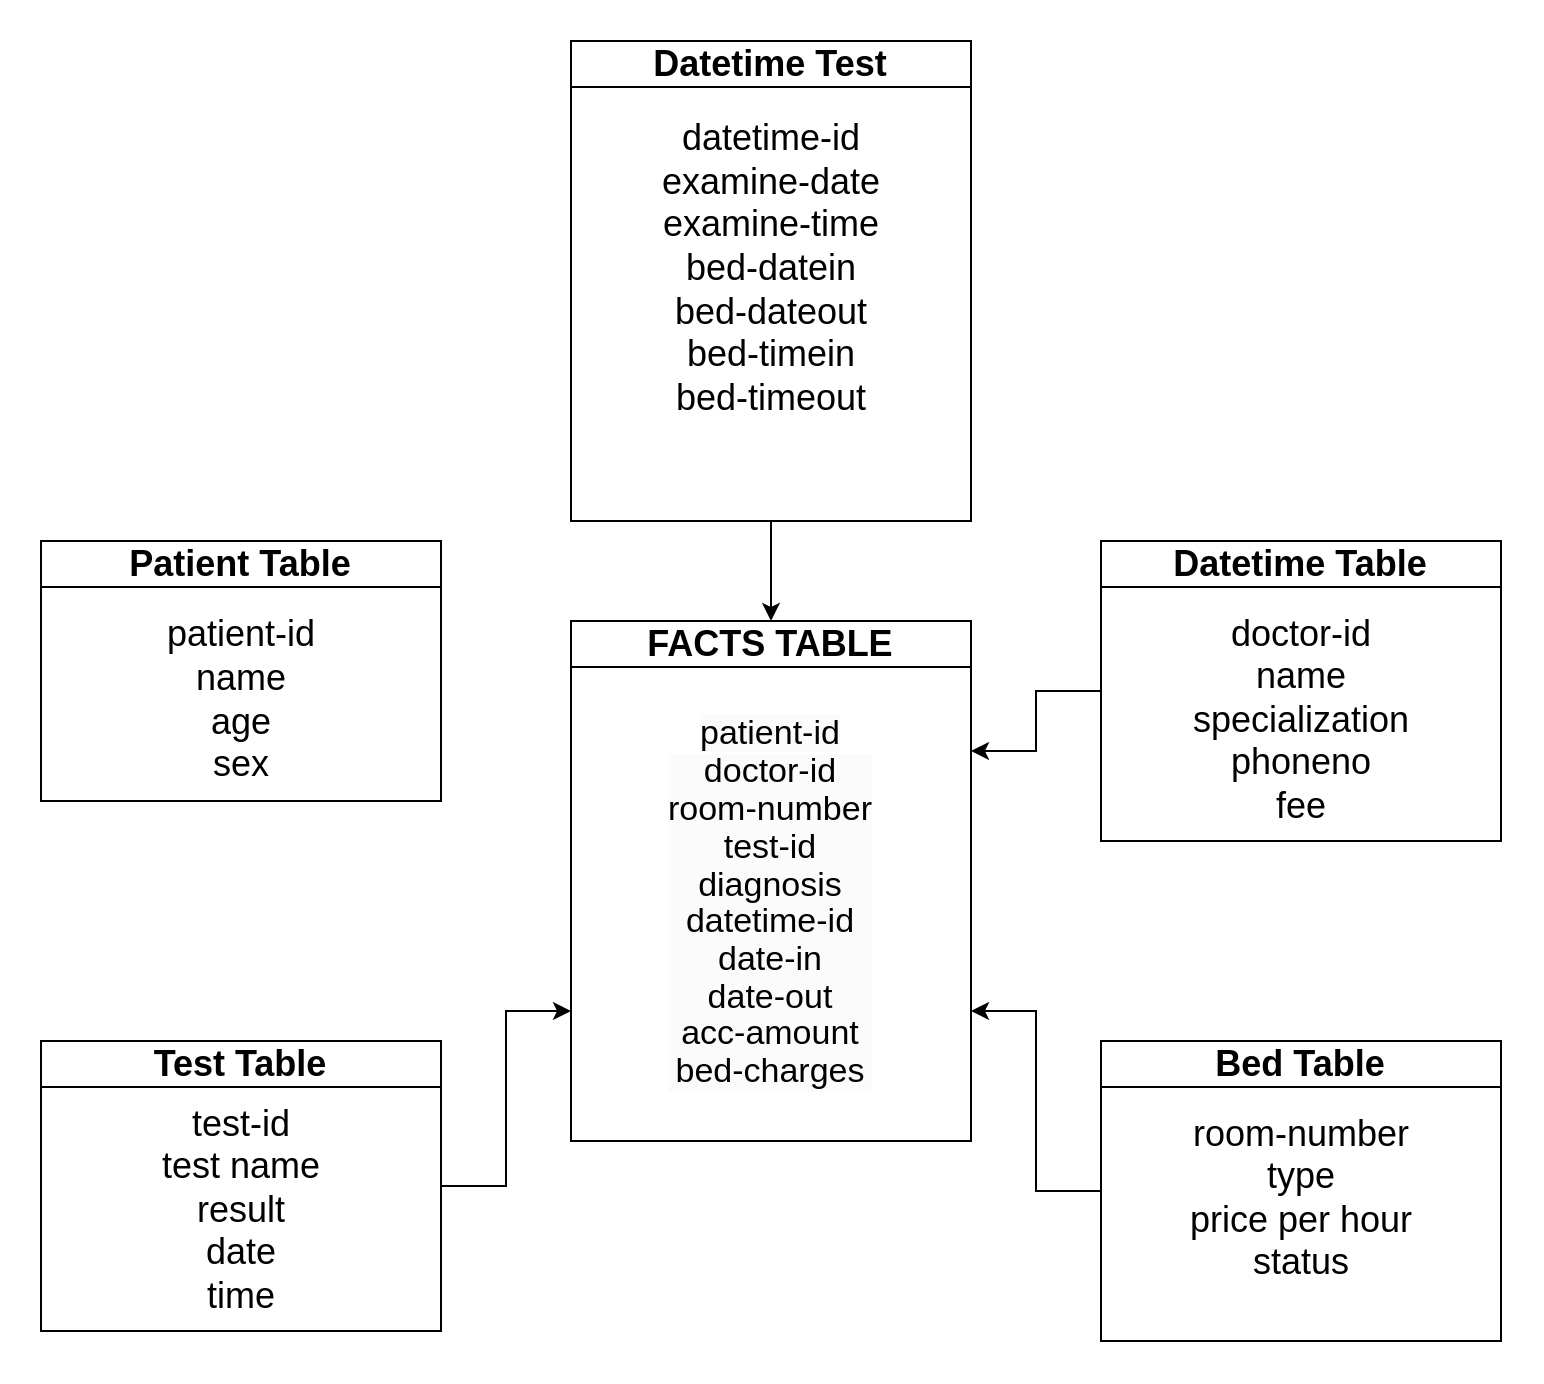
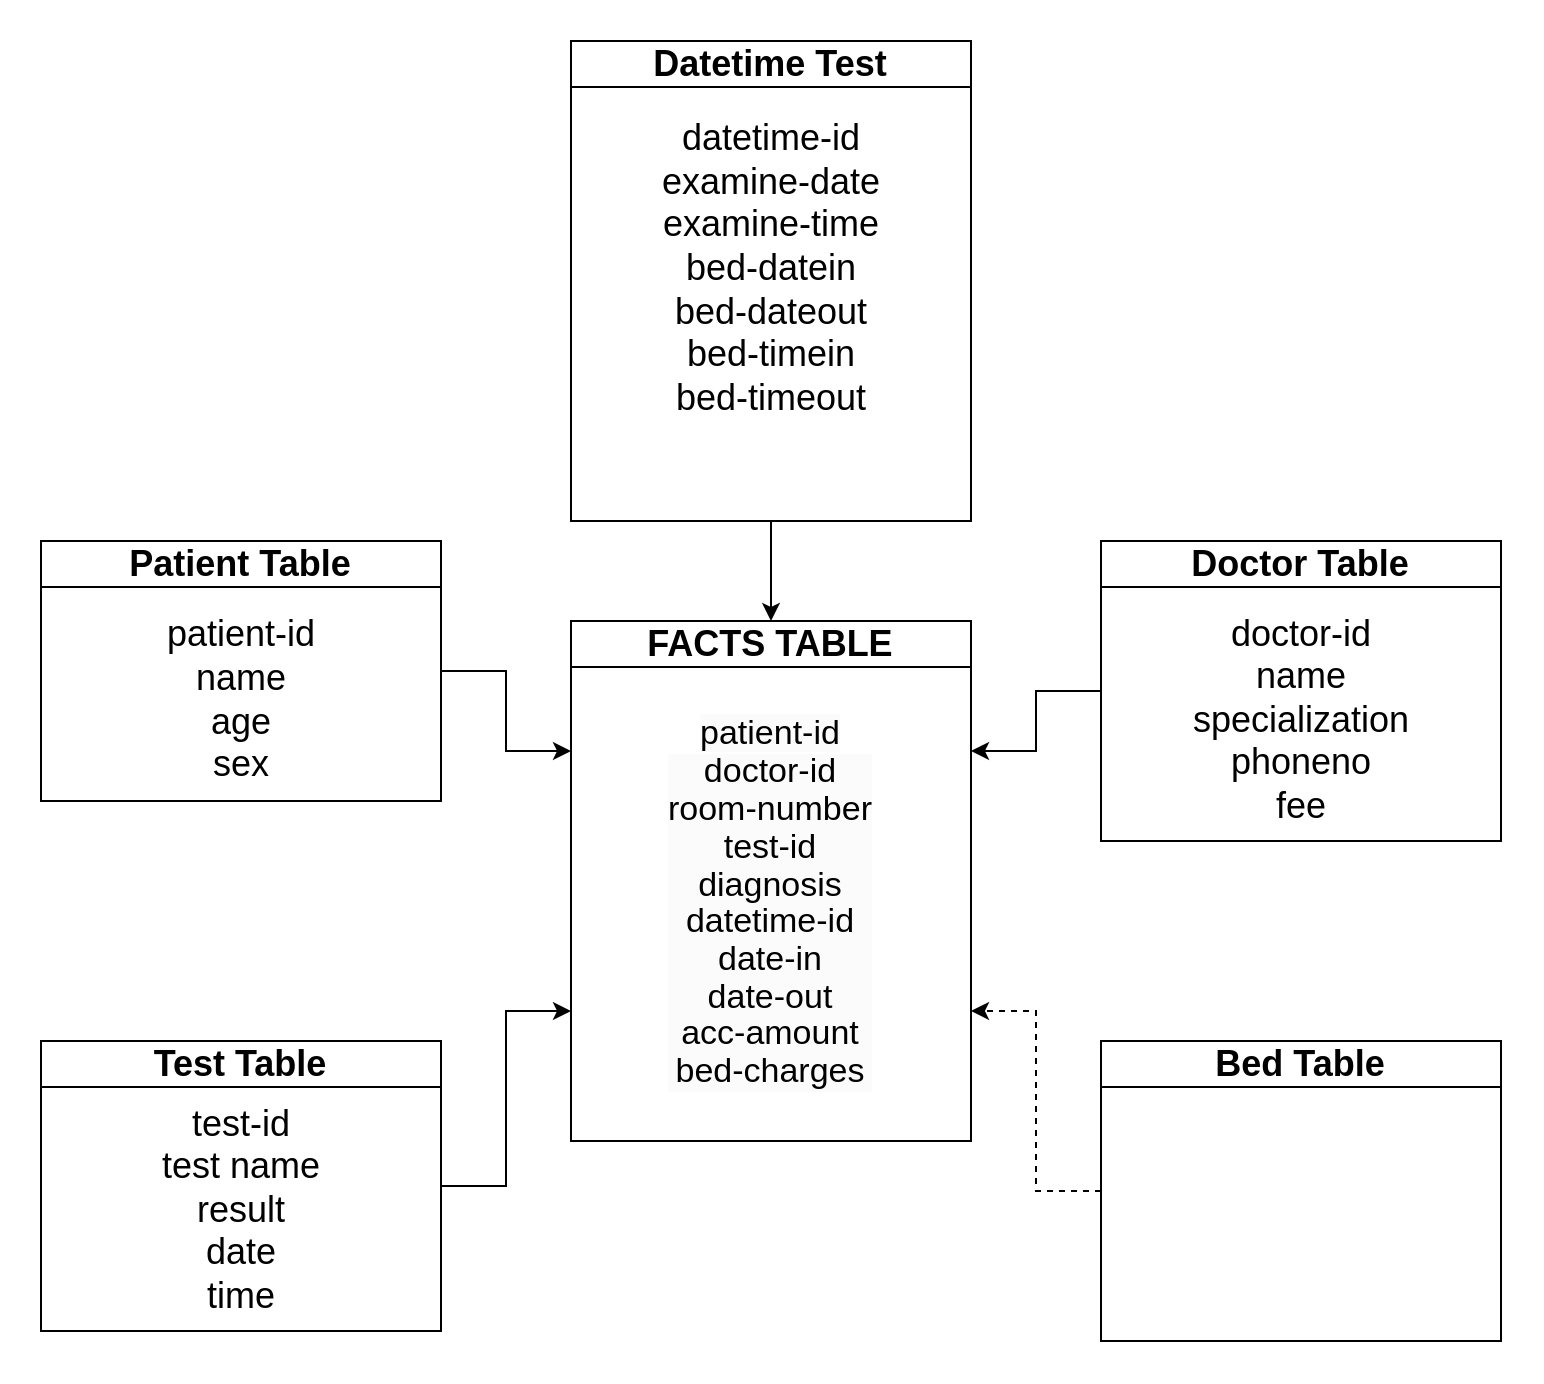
  <mxCell id="0" />
  <mxCell id="1" parent="0" />
  <mxCell id="2" value="&lt;font style=&quot;font-size: 18px;&quot;&gt;FACTS TABLE&lt;/font&gt;" style="swimlane;whiteSpace=wrap;html=1;" vertex="1" parent="1"><mxGeometry x="285" y="310" width="200" height="260" as="geometry" /></mxCell>
  <mxCell id="3" value="&lt;font style=&quot;forced-color-adjust: none; color: rgb(0, 0, 0); font-family: Helvetica; font-style: normal; font-variant-ligatures: normal; font-variant-caps: normal; font-weight: 400; letter-spacing: normal; orphans: 2; text-indent: 0px; text-transform: none; widows: 2; word-spacing: 0px; -webkit-text-stroke-width: 0px; white-space: nowrap; background-color: rgb(251, 251, 251); text-decoration-thickness: initial; text-decoration-style: initial; text-decoration-color: initial; line-height: 110%;&quot;&gt;patient-id&lt;/font&gt;&lt;div style=&quot;forced-color-adjust: none; color: rgb(0, 0, 0); font-family: Helvetica; font-style: normal; font-variant-ligatures: normal; font-variant-caps: normal; font-weight: 400; letter-spacing: normal; orphans: 2; text-indent: 0px; text-transform: none; widows: 2; word-spacing: 0px; -webkit-text-stroke-width: 0px; white-space: nowrap; background-color: rgb(251, 251, 251); text-decoration-thickness: initial; text-decoration-style: initial; text-decoration-color: initial; line-height: 110%;&quot;&gt;&lt;font style=&quot;forced-color-adjust: none; line-height: 110%;&quot;&gt;doctor-id&lt;/font&gt;&lt;/div&gt;&lt;div style=&quot;forced-color-adjust: none; color: rgb(0, 0, 0); font-family: Helvetica; font-style: normal; font-variant-ligatures: normal; font-variant-caps: normal; font-weight: 400; letter-spacing: normal; orphans: 2; text-indent: 0px; text-transform: none; widows: 2; word-spacing: 0px; -webkit-text-stroke-width: 0px; white-space: nowrap; background-color: rgb(251, 251, 251); text-decoration-thickness: initial; text-decoration-style: initial; text-decoration-color: initial; line-height: 110%;&quot;&gt;&lt;font style=&quot;forced-color-adjust: none; line-height: 110%;&quot;&gt;room-number&lt;/font&gt;&lt;/div&gt;&lt;div style=&quot;forced-color-adjust: none; color: rgb(0, 0, 0); font-family: Helvetica; font-style: normal; font-variant-ligatures: normal; font-variant-caps: normal; font-weight: 400; letter-spacing: normal; orphans: 2; text-indent: 0px; text-transform: none; widows: 2; word-spacing: 0px; -webkit-text-stroke-width: 0px; white-space: nowrap; background-color: rgb(251, 251, 251); text-decoration-thickness: initial; text-decoration-style: initial; text-decoration-color: initial; line-height: 110%;&quot;&gt;&lt;font style=&quot;forced-color-adjust: none; line-height: 110%;&quot;&gt;test-id&lt;/font&gt;&lt;/div&gt;&lt;div style=&quot;forced-color-adjust: none; color: rgb(0, 0, 0); font-family: Helvetica; font-style: normal; font-variant-ligatures: normal; font-variant-caps: normal; font-weight: 400; letter-spacing: normal; orphans: 2; text-indent: 0px; text-transform: none; widows: 2; word-spacing: 0px; -webkit-text-stroke-width: 0px; white-space: nowrap; background-color: rgb(251, 251, 251); text-decoration-thickness: initial; text-decoration-style: initial; text-decoration-color: initial; line-height: 110%;&quot;&gt;&lt;font style=&quot;forced-color-adjust: none; line-height: 110%;&quot;&gt;diagnosis&lt;/font&gt;&lt;/div&gt;&lt;div style=&quot;forced-color-adjust: none; color: rgb(0, 0, 0); font-family: Helvetica; font-style: normal; font-variant-ligatures: normal; font-variant-caps: normal; font-weight: 400; letter-spacing: normal; orphans: 2; text-indent: 0px; text-transform: none; widows: 2; word-spacing: 0px; -webkit-text-stroke-width: 0px; white-space: nowrap; background-color: rgb(251, 251, 251); text-decoration-thickness: initial; text-decoration-style: initial; text-decoration-color: initial; line-height: 110%;&quot;&gt;&lt;font style=&quot;forced-color-adjust: none; line-height: 110%;&quot;&gt;datetime-id&lt;/font&gt;&lt;/div&gt;&lt;div style=&quot;forced-color-adjust: none; color: rgb(0, 0, 0); font-family: Helvetica; font-style: normal; font-variant-ligatures: normal; font-variant-caps: normal; font-weight: 400; letter-spacing: normal; orphans: 2; text-indent: 0px; text-transform: none; widows: 2; word-spacing: 0px; -webkit-text-stroke-width: 0px; white-space: nowrap; background-color: rgb(251, 251, 251); text-decoration-thickness: initial; text-decoration-style: initial; text-decoration-color: initial; line-height: 110%;&quot;&gt;&lt;div style=&quot;forced-color-adjust: none;&quot;&gt;&lt;div style=&quot;forced-color-adjust: none;&quot;&gt;&lt;font style=&quot;forced-color-adjust: none; line-height: 110%;&quot;&gt;date-in&lt;/font&gt;&lt;/div&gt;&lt;div style=&quot;forced-color-adjust: none;&quot;&gt;&lt;font style=&quot;forced-color-adjust: none; line-height: 110%;&quot;&gt;date-out&lt;/font&gt;&lt;/div&gt;&lt;/div&gt;&lt;div style=&quot;forced-color-adjust: none;&quot;&gt;&lt;font style=&quot;forced-color-adjust: none; line-height: 110%;&quot;&gt;acc-amount&lt;/font&gt;&lt;/div&gt;&lt;/div&gt;&lt;div style=&quot;forced-color-adjust: none; color: rgb(0, 0, 0); font-family: Helvetica; font-style: normal; font-variant-ligatures: normal; font-variant-caps: normal; font-weight: 400; letter-spacing: normal; orphans: 2; text-indent: 0px; text-transform: none; widows: 2; word-spacing: 0px; -webkit-text-stroke-width: 0px; white-space: nowrap; background-color: rgb(251, 251, 251); text-decoration-thickness: initial; text-decoration-style: initial; text-decoration-color: initial; line-height: 110%;&quot;&gt;&lt;font style=&quot;forced-color-adjust: none; line-height: 110%;&quot;&gt;bed-charges&lt;/font&gt;&lt;/div&gt;" style="text;whiteSpace=wrap;html=1;align=center;fontSize=17;" vertex="1" parent="2"><mxGeometry x="45" y="40" width="110" height="200" as="geometry" /></mxCell>
- <mxCell id="4" style="edgeStyle=orthogonalEdgeStyle;rounded=0;orthogonalLoop=1;jettySize=auto;html=1;exitX=0;exitY=0.5;exitDx=0;exitDy=0;entryX=1;entryY=0.75;entryDx=0;entryDy=0;" edge="1" parent="1" source="5" target="2"><mxGeometry relative="1" as="geometry" /></mxCell>
+ <mxCell id="4" style="edgeStyle=orthogonalEdgeStyle;rounded=0;orthogonalLoop=1;jettySize=auto;html=1;exitX=0;exitY=0.5;exitDx=0;exitDy=0;entryX=1;entryY=0.75;entryDx=0;entryDy=0;dashed=1;" edge="1" parent="1" source="5" target="2"><mxGeometry relative="1" as="geometry" /></mxCell>
  <mxCell id="5" value="&lt;font style=&quot;font-size: 18px;&quot;&gt;Bed Table&lt;/font&gt;" style="swimlane;whiteSpace=wrap;html=1;" vertex="1" parent="1"><mxGeometry x="550" y="520" width="200" height="150" as="geometry" /></mxCell>
- <mxCell id="6" value="&lt;font&gt;room-number&lt;/font&gt;&lt;div&gt;&lt;font&gt;type&lt;/font&gt;&lt;/div&gt;&lt;div&gt;&lt;font&gt;price per hour&lt;/font&gt;&lt;/div&gt;&lt;div&gt;&lt;font&gt;status&lt;/font&gt;&lt;/div&gt;&lt;div&gt;&lt;div style=&quot;&quot;&gt;&lt;br&gt;&lt;/div&gt;&lt;/div&gt;" style="text;html=1;align=center;verticalAlign=middle;resizable=0;points=[];autosize=1;strokeColor=none;fillColor=none;fontSize=18;" vertex="1" parent="5"><mxGeometry x="35" y="30" width="130" height="120" as="geometry" /></mxCell>
  <mxCell id="7" style="edgeStyle=orthogonalEdgeStyle;rounded=0;orthogonalLoop=1;jettySize=auto;html=1;exitX=1;exitY=0.5;exitDx=0;exitDy=0;entryX=0;entryY=0.75;entryDx=0;entryDy=0;" edge="1" parent="1" source="8" target="2"><mxGeometry relative="1" as="geometry" /></mxCell>
  <mxCell id="8" value="&lt;font style=&quot;font-size: 18px;&quot;&gt;Test Table&lt;/font&gt;" style="swimlane;whiteSpace=wrap;html=1;" vertex="1" parent="1"><mxGeometry x="20" y="520" width="200" height="145" as="geometry" /></mxCell>
  <mxCell id="9" value="test-id&lt;div&gt;test name&lt;/div&gt;&lt;div&gt;result&lt;/div&gt;&lt;div&gt;date&lt;/div&gt;&lt;div&gt;time&lt;/div&gt;" style="text;html=1;align=center;verticalAlign=middle;resizable=0;points=[];autosize=1;strokeColor=none;fillColor=none;fontSize=18;" vertex="1" parent="8"><mxGeometry x="50" y="25" width="100" height="120" as="geometry" /></mxCell>
+ <mxCell id="10" style="edgeStyle=orthogonalEdgeStyle;rounded=0;orthogonalLoop=1;jettySize=auto;html=1;exitX=1;exitY=0.5;exitDx=0;exitDy=0;entryX=0;entryY=0.25;entryDx=0;entryDy=0;" edge="1" parent="1" source="11" target="2"><mxGeometry relative="1" as="geometry" /></mxCell>
  <mxCell id="11" value="&lt;font style=&quot;font-size: 18px;&quot;&gt;Patient Table&lt;/font&gt;" style="swimlane;whiteSpace=wrap;html=1;" vertex="1" parent="1"><mxGeometry x="20" y="270" width="200" height="130" as="geometry" /></mxCell>
  <mxCell id="12" value="patient-id&lt;div&gt;name&lt;/div&gt;&lt;div&gt;age&lt;/div&gt;&lt;div&gt;sex&lt;/div&gt;" style="text;html=1;align=center;verticalAlign=middle;resizable=0;points=[];autosize=1;strokeColor=none;fillColor=none;fontSize=18;" vertex="1" parent="11"><mxGeometry x="50" y="30" width="100" height="100" as="geometry" /></mxCell>
  <mxCell id="13" style="edgeStyle=orthogonalEdgeStyle;rounded=0;orthogonalLoop=1;jettySize=auto;html=1;exitX=0;exitY=0.5;exitDx=0;exitDy=0;entryX=1;entryY=0.25;entryDx=0;entryDy=0;" edge="1" parent="1" source="14" target="2"><mxGeometry relative="1" as="geometry" /></mxCell>
- <mxCell id="14" value="Datetime Table" style="swimlane;whiteSpace=wrap;html=1;fontSize=18;" vertex="1" parent="1"><mxGeometry x="550" y="270" width="200" height="150" as="geometry" /></mxCell>
+ <mxCell id="14" value="Doctor Table" style="swimlane;whiteSpace=wrap;html=1;fontSize=18;" vertex="1" parent="1"><mxGeometry x="550" y="270" width="200" height="150" as="geometry" /></mxCell>
  <mxCell id="15" value="&lt;div&gt;&lt;font&gt;doctor-id&lt;/font&gt;&lt;/div&gt;&lt;div&gt;&lt;font&gt;name&lt;/font&gt;&lt;/div&gt;&lt;div&gt;&lt;font&gt;specialization&lt;/font&gt;&lt;/div&gt;&lt;div&gt;&lt;font&gt;phoneno&lt;/font&gt;&lt;/div&gt;&lt;div&gt;&lt;div style=&quot;&quot;&gt;&lt;font style=&quot;&quot;&gt;&lt;font&gt;fee&lt;/font&gt;&lt;br&gt;&lt;/font&gt;&lt;/div&gt;&lt;/div&gt;" style="text;html=1;align=center;verticalAlign=middle;resizable=0;points=[];autosize=1;strokeColor=none;fillColor=none;fontSize=18;" vertex="1" parent="14"><mxGeometry x="35" y="30" width="130" height="120" as="geometry" /></mxCell>
  <mxCell id="16" style="edgeStyle=orthogonalEdgeStyle;rounded=0;orthogonalLoop=1;jettySize=auto;html=1;exitX=0.5;exitY=1;exitDx=0;exitDy=0;entryX=0.5;entryY=0;entryDx=0;entryDy=0;" edge="1" parent="1" source="17" target="2"><mxGeometry relative="1" as="geometry" /></mxCell>
  <mxCell id="17" value="&lt;font style=&quot;font-size: 18px;&quot;&gt;Datetime Test&lt;/font&gt;" style="swimlane;whiteSpace=wrap;html=1;" vertex="1" parent="1"><mxGeometry x="285" y="20" width="200" height="240" as="geometry" /></mxCell>
  <mxCell id="18" value="datetime-id&lt;div&gt;examine-date&lt;/div&gt;&lt;div&gt;examine-time&lt;/div&gt;&lt;div&gt;bed-datein&lt;/div&gt;&lt;div&gt;bed-dateout&lt;/div&gt;&lt;div&gt;bed-timein&lt;/div&gt;&lt;div&gt;bed-timeout&lt;/div&gt;&lt;div&gt;&lt;br&gt;&lt;/div&gt;" style="text;html=1;align=center;verticalAlign=middle;resizable=0;points=[];autosize=1;strokeColor=none;fillColor=none;fontSize=18;" vertex="1" parent="17"><mxGeometry x="35" y="30" width="130" height="190" as="geometry" /></mxCell>
